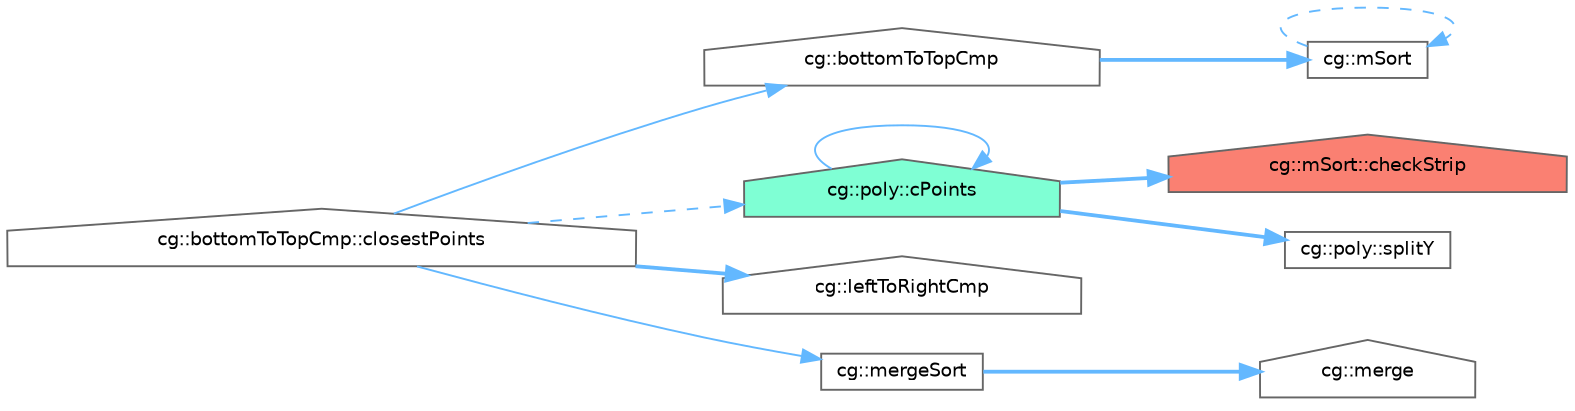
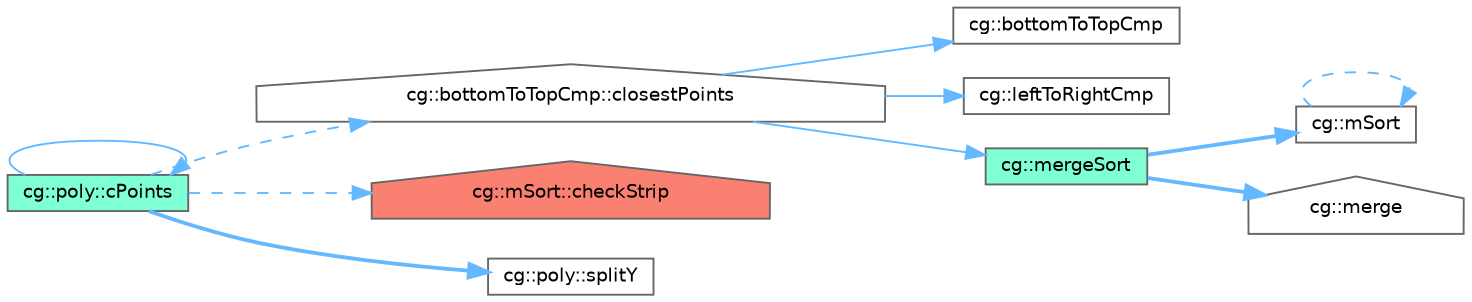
  digraph {
    rankdir=LR
    node [color=grey40 fillcolor=white fontname=Helvetica fontsize=10 shape=box style=filled]
    edge [color=steelblue1 fontname=Helvetica fontsize=10 labelfontname=Helvetica labelfontsize=10 style=bold]
    n1 [color=gray40 fontcolor=black height=0.2 label="cg::bottomToTopCmp::closestPoints" shape=house width=0.4]
-   n2 [height=0.2 label="cg::bottomToTopCmp" shape=house width=0.4]
-   n3 [fillcolor=aquamarine height=0.2 label="cg::poly::cPoints" shape=house width=0.4]
-   n4 [height=0.2 label="cg::leftToRightCmp" shape=house width=0.4]
-   n5 [height=0.2 label="cg::mergeSort" width=0.4]
+   n2 [height=0.2 label="cg::bottomToTopCmp" width=0.4]
+   n3 [fillcolor=aquamarine height=0.2 label="cg::poly::cPoints" width=0.4]
+   n4 [height=0.2 label="cg::leftToRightCmp" width=0.4]
+   n5 [fillcolor=aquamarine height=0.2 label="cg::mergeSort" width=0.4]
    n6 [fillcolor=salmon height=0.2 label="cg::mSort::checkStrip" shape=house width=0.4]
    n7 [height=0.2 label="cg::poly::splitY" width=0.4]
    n8 [height=0.2 label="cg::mSort" width=0.4]
    n9 [height=0.2 label="cg::merge" shape=house width=0.4]
    n1 -> n2 [style=solid]
-   n1 -> n3 [style=dashed]
-   n1 -> n4
+   n3 -> n1 [style=dashed]
+   n1 -> n4 [style=solid]
    n1 -> n5 [style=solid]
    n3 -> n3 [style=solid]
-   n3 -> n6
+   n3 -> n6 [style=dashed]
    n3 -> n7
-   n2 -> n8
+   n5 -> n8
    n5 -> n9
    n8 -> n8 [style=dashed]
  }
